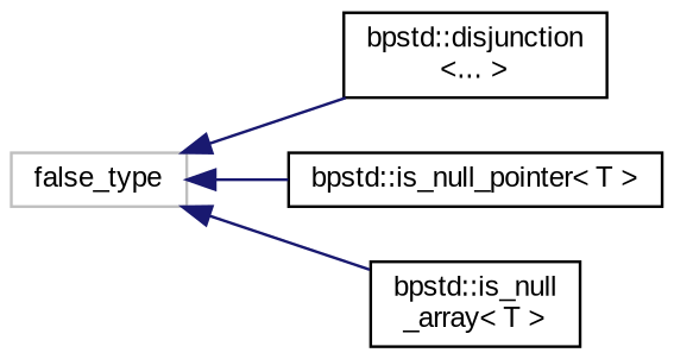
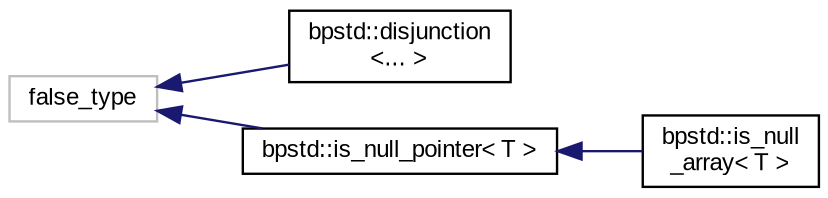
  digraph {
    fontname="Liberation Sans"
    rankdir=LR
    node [color=black fillcolor=white fontname="Liberation Sans" fontsize=10 shape=record style=filled]
    edge [color=midnightblue dir=back fontname="Liberation Sans" fontsize=10 labelfontname=Helvetica labelfontsize=10 style=solid]
    n1 [color=grey75 height=0.2 label=false_type width=0.4]
    n2 [height=0.2 label="bpstd::disjunction\l\<... \>" width=0.4]
    n3 [height=0.2 label="bpstd::is_null_pointer\< T \>" width=0.4]
    n4 [height=0.2 label="bpstd::is_null\l_array\< T \>" width=0.4]
    n1 -> n2
    n1 -> n3
-   n1 -> n4
+   n3 -> n4
  }
